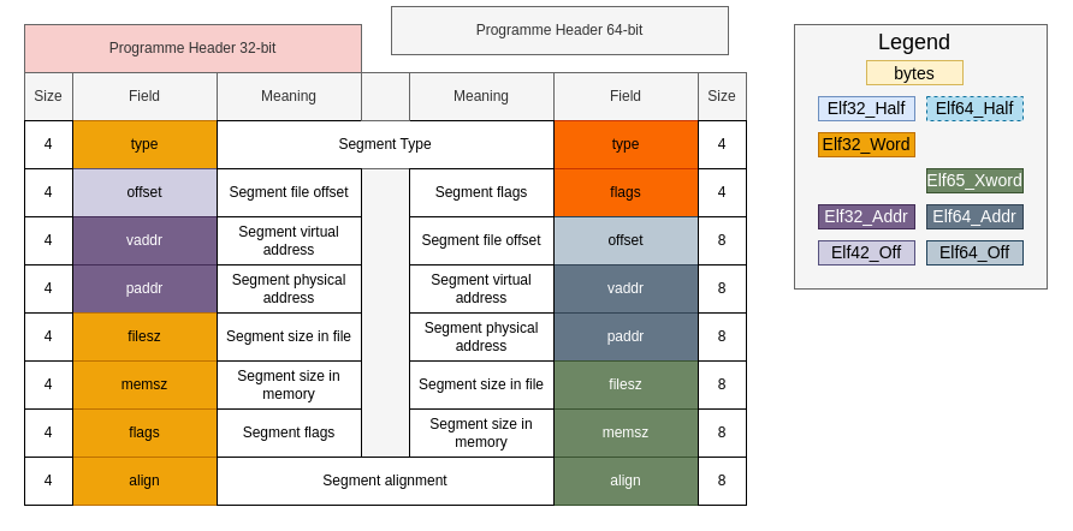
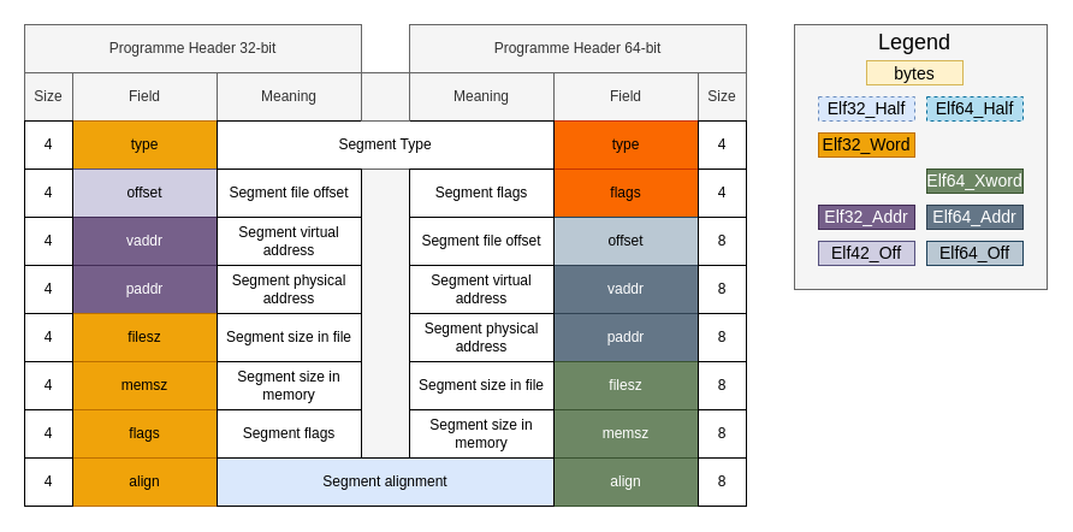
  <mxCell id="0" />
  <mxCell id="1" parent="0" />
- <mxCell id="2" value="Programme Header 32-bit" style="rounded=0;whiteSpace=wrap;html=1;fillColor=#f8cecc;fontColor=#333333;strokeColor=#666666;" vertex="1" parent="1"><mxGeometry x="20" y="20" width="280" height="40" as="geometry" /></mxCell>
- <mxCell id="3" value="Programme Header 64-bit" style="rounded=0;whiteSpace=wrap;html=1;fillColor=#f5f5f5;fontColor=#333333;strokeColor=#666666;" vertex="1" parent="1"><mxGeometry x="325" y="5" width="280" height="40" as="geometry" /></mxCell>
+ <mxCell id="2" value="Programme Header 32-bit" style="rounded=0;whiteSpace=wrap;html=1;fillColor=#f5f5f5;fontColor=#333333;strokeColor=#666666;" vertex="1" parent="1"><mxGeometry x="20" y="20" width="280" height="40" as="geometry" /></mxCell>
+ <mxCell id="3" value="Programme Header 64-bit" style="rounded=0;whiteSpace=wrap;html=1;fillColor=#f5f5f5;fontColor=#333333;strokeColor=#666666;" vertex="1" parent="1"><mxGeometry x="340" y="20" width="280" height="40" as="geometry" /></mxCell>
  <mxCell id="4" value="Size" style="rounded=0;whiteSpace=wrap;html=1;fillColor=#f5f5f5;fontColor=#333333;strokeColor=#666666;" vertex="1" parent="1"><mxGeometry x="20" y="60" width="40" height="40" as="geometry" /></mxCell>
  <mxCell id="5" value="Size" style="rounded=0;whiteSpace=wrap;html=1;fillColor=#f5f5f5;fontColor=#333333;strokeColor=#666666;" vertex="1" parent="1"><mxGeometry x="580" y="60" width="40" height="40" as="geometry" /></mxCell>
  <mxCell id="6" value="Field" style="rounded=0;whiteSpace=wrap;html=1;fillColor=#f5f5f5;fontColor=#333333;strokeColor=#666666;" vertex="1" parent="1"><mxGeometry x="60" y="60" width="120" height="40" as="geometry" /></mxCell>
  <mxCell id="7" value="Field" style="rounded=0;whiteSpace=wrap;html=1;fillColor=#f5f5f5;fontColor=#333333;strokeColor=#666666;" vertex="1" parent="1"><mxGeometry x="460" y="60" width="120" height="40" as="geometry" /></mxCell>
  <mxCell id="8" value="Meaning" style="rounded=0;whiteSpace=wrap;html=1;fillColor=#f5f5f5;fontColor=#333333;strokeColor=#666666;" vertex="1" parent="1"><mxGeometry x="180" y="60" width="120" height="40" as="geometry" /></mxCell>
  <mxCell id="9" value="" style="rounded=0;whiteSpace=wrap;html=1;fillColor=#f5f5f5;fontColor=#333333;strokeColor=#666666;" vertex="1" parent="1"><mxGeometry x="660" y="20" width="210" height="220" as="geometry" /></mxCell>
  <mxCell id="10" value="&lt;font style=&quot;font-size: 18px;&quot;&gt;Legend&lt;/font&gt;" style="text;html=1;strokeColor=none;fillColor=none;align=center;verticalAlign=middle;whiteSpace=wrap;rounded=0;" vertex="1" parent="1"><mxGeometry x="730" y="20" width="60" height="30" as="geometry" /></mxCell>
  <mxCell id="11" value="&lt;font style=&quot;font-size: 14px;&quot;&gt;bytes&lt;/font&gt;" style="rounded=0;whiteSpace=wrap;html=1;fontSize=18;fillColor=#fff2cc;strokeColor=#d6b656;" vertex="1" parent="1"><mxGeometry x="720" y="50" width="80" height="20" as="geometry" /></mxCell>
- <mxCell id="12" value="Elf32_Half" style="rounded=0;whiteSpace=wrap;html=1;fontSize=14;fillColor=#dae8fc;strokeColor=#6c8ebf;" vertex="1" parent="1"><mxGeometry x="680" y="80" width="80" height="20" as="geometry" /></mxCell>
+ <mxCell id="12" value="Elf32_Half" style="rounded=0;whiteSpace=wrap;html=1;fontSize=14;fillColor=#dae8fc;strokeColor=#6c8ebf;dashed=1;" vertex="1" parent="1"><mxGeometry x="680" y="80" width="80" height="20" as="geometry" /></mxCell>
  <mxCell id="13" value="Elf64_Half" style="rounded=0;whiteSpace=wrap;html=1;fontSize=14;fillColor=#b1ddf0;strokeColor=#10739e;dashed=1;" vertex="1" parent="1"><mxGeometry x="770" y="80" width="80" height="20" as="geometry" /></mxCell>
  <mxCell id="14" value="Elf32_Word" style="rounded=0;whiteSpace=wrap;html=1;fontSize=14;fillColor=#f0a30a;strokeColor=#BD7000;fontColor=#000000;" vertex="1" parent="1"><mxGeometry x="680" y="110" width="80" height="20" as="geometry" /></mxCell>
  <mxCell id="15" value="Elf32_Addr" style="rounded=0;whiteSpace=wrap;html=1;fontSize=14;fillColor=#76608a;strokeColor=#432D57;fontColor=#ffffff;" vertex="1" parent="1"><mxGeometry x="680" y="170" width="80" height="20" as="geometry" /></mxCell>
  <mxCell id="16" value="Elf64_Addr" style="rounded=0;whiteSpace=wrap;html=1;fontSize=14;fillColor=#647687;strokeColor=#314354;fontColor=#ffffff;" vertex="1" parent="1"><mxGeometry x="770" y="170" width="80" height="20" as="geometry" /></mxCell>
  <mxCell id="17" value="Elf42_Off" style="rounded=0;whiteSpace=wrap;html=1;fontSize=14;fillColor=#d0cee2;strokeColor=#56517e;" vertex="1" parent="1"><mxGeometry x="680" y="200" width="80" height="20" as="geometry" /></mxCell>
  <mxCell id="18" value="Elf64_Off" style="rounded=0;whiteSpace=wrap;html=1;fontSize=14;fillColor=#bac8d3;strokeColor=#23445d;" vertex="1" parent="1"><mxGeometry x="770" y="200" width="80" height="20" as="geometry" /></mxCell>
  <mxCell id="19" value="type" style="rounded=0;whiteSpace=wrap;html=1;fillColor=#f0a30a;fontColor=#000000;strokeColor=#BD7000;" vertex="1" parent="1"><mxGeometry x="60" y="100" width="120" height="40" as="geometry" /></mxCell>
  <mxCell id="20" value="offset" style="rounded=0;whiteSpace=wrap;html=1;fillColor=#d0cee2;strokeColor=#56517e;" vertex="1" parent="1"><mxGeometry x="60" y="140" width="120" height="40" as="geometry" /></mxCell>
  <mxCell id="21" value="vaddr" style="rounded=0;whiteSpace=wrap;html=1;fillColor=#76608a;fontColor=#ffffff;strokeColor=#432D57;" vertex="1" parent="1"><mxGeometry x="60" y="180" width="120" height="40" as="geometry" /></mxCell>
  <mxCell id="22" value="paddr" style="rounded=0;whiteSpace=wrap;html=1;fillColor=#76608a;fontColor=#ffffff;strokeColor=#432D57;" vertex="1" parent="1"><mxGeometry x="60" y="220" width="120" height="40" as="geometry" /></mxCell>
  <mxCell id="23" value="filesz" style="rounded=0;whiteSpace=wrap;html=1;fillColor=#f0a30a;fontColor=#000000;strokeColor=#BD7000;" vertex="1" parent="1"><mxGeometry x="60" y="260" width="120" height="40" as="geometry" /></mxCell>
  <mxCell id="24" value="memsz" style="rounded=0;whiteSpace=wrap;html=1;fillColor=#f0a30a;fontColor=#000000;strokeColor=#BD7000;" vertex="1" parent="1"><mxGeometry x="60" y="300" width="120" height="40" as="geometry" /></mxCell>
  <mxCell id="25" value="flags" style="rounded=0;whiteSpace=wrap;html=1;fillColor=#f0a30a;fontColor=#000000;strokeColor=#BD7000;" vertex="1" parent="1"><mxGeometry x="60" y="340" width="120" height="40" as="geometry" /></mxCell>
  <mxCell id="26" value="align" style="rounded=0;whiteSpace=wrap;html=1;fillColor=#f0a30a;fontColor=#000000;strokeColor=#BD7000;" vertex="1" parent="1"><mxGeometry x="60" y="380" width="120" height="40" as="geometry" /></mxCell>
  <mxCell id="27" value="type" style="rounded=0;whiteSpace=wrap;html=1;fillColor=#fa6800;fontColor=#000000;strokeColor=#C73500;" vertex="1" parent="1"><mxGeometry x="460" y="100" width="120" height="40" as="geometry" /></mxCell>
  <mxCell id="28" value="flags" style="rounded=0;whiteSpace=wrap;html=1;fillColor=#fa6800;fontColor=#000000;strokeColor=#C73500;" vertex="1" parent="1"><mxGeometry x="460" y="140" width="120" height="40" as="geometry" /></mxCell>
  <mxCell id="29" value="offset" style="rounded=0;whiteSpace=wrap;html=1;fillColor=#bac8d3;strokeColor=#23445d;" vertex="1" parent="1"><mxGeometry x="460" y="180" width="120" height="40" as="geometry" /></mxCell>
  <mxCell id="30" value="vaddr" style="rounded=0;whiteSpace=wrap;html=1;fillColor=#647687;fontColor=#ffffff;strokeColor=#314354;" vertex="1" parent="1"><mxGeometry x="460" y="220" width="120" height="40" as="geometry" /></mxCell>
  <mxCell id="31" value="paddr" style="rounded=0;whiteSpace=wrap;html=1;fillColor=#647687;fontColor=#ffffff;strokeColor=#314354;" vertex="1" parent="1"><mxGeometry x="460" y="260" width="120" height="40" as="geometry" /></mxCell>
  <mxCell id="32" value="filesz" style="rounded=0;whiteSpace=wrap;html=1;fillColor=#6d8764;fontColor=#ffffff;strokeColor=#3A5431;" vertex="1" parent="1"><mxGeometry x="460" y="300" width="120" height="40" as="geometry" /></mxCell>
  <mxCell id="33" value="memsz" style="rounded=0;whiteSpace=wrap;html=1;fillColor=#6d8764;fontColor=#ffffff;strokeColor=#3A5431;" vertex="1" parent="1"><mxGeometry x="460" y="340" width="120" height="40" as="geometry" /></mxCell>
  <mxCell id="34" value="align" style="rounded=0;whiteSpace=wrap;html=1;fillColor=#6d8764;fontColor=#ffffff;strokeColor=#3A5431;" vertex="1" parent="1"><mxGeometry x="460" y="380" width="120" height="40" as="geometry" /></mxCell>
  <mxCell id="35" value="Meaning" style="rounded=0;whiteSpace=wrap;html=1;fillColor=#f5f5f5;fontColor=#333333;strokeColor=#666666;" vertex="1" parent="1"><mxGeometry x="340" y="60" width="120" height="40" as="geometry" /></mxCell>
  <mxCell id="36" value="Segment Type" style="rounded=0;whiteSpace=wrap;html=1;" vertex="1" parent="1"><mxGeometry x="180" y="100" width="280" height="40" as="geometry" /></mxCell>
  <mxCell id="37" value="" style="rounded=0;whiteSpace=wrap;html=1;fillColor=#f5f5f5;fontColor=#333333;strokeColor=#666666;" vertex="1" parent="1"><mxGeometry x="300" y="60" width="40" height="40" as="geometry" /></mxCell>
  <mxCell id="38" value="" style="rounded=0;whiteSpace=wrap;html=1;fillColor=#f5f5f5;fontColor=#333333;strokeColor=#666666;" vertex="1" parent="1"><mxGeometry x="300" y="140" width="40" height="240" as="geometry" /></mxCell>
  <mxCell id="39" value="Segment file offset" style="rounded=0;whiteSpace=wrap;html=1;" vertex="1" parent="1"><mxGeometry x="180" y="140" width="120" height="40" as="geometry" /></mxCell>
  <mxCell id="40" value="Segment flags" style="rounded=0;whiteSpace=wrap;html=1;" vertex="1" parent="1"><mxGeometry x="340" y="140" width="120" height="40" as="geometry" /></mxCell>
- <mxCell id="41" value="Segment alignment" style="rounded=0;whiteSpace=wrap;html=1;" vertex="1" parent="1"><mxGeometry x="180" y="380" width="280" height="40" as="geometry" /></mxCell>
+ <mxCell id="41" value="Segment alignment" style="rounded=0;whiteSpace=wrap;html=1;fillColor=#dae8fc;" vertex="1" parent="1"><mxGeometry x="180" y="380" width="280" height="40" as="geometry" /></mxCell>
  <mxCell id="42" value="Segment virtual address" style="rounded=0;whiteSpace=wrap;html=1;" vertex="1" parent="1"><mxGeometry x="180" y="180" width="120" height="40" as="geometry" /></mxCell>
  <mxCell id="43" value="Segment physical address" style="rounded=0;whiteSpace=wrap;html=1;" vertex="1" parent="1"><mxGeometry x="180" y="220" width="120" height="40" as="geometry" /></mxCell>
  <mxCell id="44" value="Segment size in file" style="rounded=0;whiteSpace=wrap;html=1;" vertex="1" parent="1"><mxGeometry x="180" y="260" width="120" height="40" as="geometry" /></mxCell>
  <mxCell id="45" value="Segment size in memory" style="rounded=0;whiteSpace=wrap;html=1;" vertex="1" parent="1"><mxGeometry x="180" y="300" width="120" height="40" as="geometry" /></mxCell>
  <mxCell id="46" value="Segment flags" style="rounded=0;whiteSpace=wrap;html=1;" vertex="1" parent="1"><mxGeometry x="180" y="340" width="120" height="40" as="geometry" /></mxCell>
  <mxCell id="47" value="Segment file offset" style="rounded=0;whiteSpace=wrap;html=1;" vertex="1" parent="1"><mxGeometry x="340" y="180" width="120" height="40" as="geometry" /></mxCell>
  <mxCell id="48" value="Segment virtual address" style="rounded=0;whiteSpace=wrap;html=1;" vertex="1" parent="1"><mxGeometry x="340" y="220" width="120" height="40" as="geometry" /></mxCell>
  <mxCell id="49" value="Segment physical address" style="rounded=0;whiteSpace=wrap;html=1;" vertex="1" parent="1"><mxGeometry x="340" y="260" width="120" height="40" as="geometry" /></mxCell>
  <mxCell id="50" value="Segment size in file" style="rounded=0;whiteSpace=wrap;html=1;" vertex="1" parent="1"><mxGeometry x="340" y="300" width="120" height="40" as="geometry" /></mxCell>
  <mxCell id="51" value="Segment size in memory" style="rounded=0;whiteSpace=wrap;html=1;" vertex="1" parent="1"><mxGeometry x="340" y="340" width="120" height="40" as="geometry" /></mxCell>
  <mxCell id="52" value="4" style="rounded=0;whiteSpace=wrap;html=1;" vertex="1" parent="1"><mxGeometry x="20" y="100" width="40" height="40" as="geometry" /></mxCell>
  <mxCell id="53" value="4" style="rounded=0;whiteSpace=wrap;html=1;" vertex="1" parent="1"><mxGeometry x="580" y="100" width="40" height="40" as="geometry" /></mxCell>
  <mxCell id="54" value="4" style="rounded=0;whiteSpace=wrap;html=1;" vertex="1" parent="1"><mxGeometry x="20" y="340" width="40" height="40" as="geometry" /></mxCell>
  <mxCell id="55" value="4" style="rounded=0;whiteSpace=wrap;html=1;" vertex="1" parent="1"><mxGeometry x="580" y="140" width="40" height="40" as="geometry" /></mxCell>
  <mxCell id="56" value="4" style="rounded=0;whiteSpace=wrap;html=1;" vertex="1" parent="1"><mxGeometry x="20" y="140" width="40" height="40" as="geometry" /></mxCell>
  <mxCell id="57" value="8" style="rounded=0;whiteSpace=wrap;html=1;" vertex="1" parent="1"><mxGeometry x="580" y="180" width="40" height="40" as="geometry" /></mxCell>
  <mxCell id="58" value="4" style="rounded=0;whiteSpace=wrap;html=1;" vertex="1" parent="1"><mxGeometry x="20" y="180" width="40" height="40" as="geometry" /></mxCell>
  <mxCell id="59" value="4" style="rounded=0;whiteSpace=wrap;html=1;" vertex="1" parent="1"><mxGeometry x="20" y="220" width="40" height="40" as="geometry" /></mxCell>
  <mxCell id="60" value="8" style="rounded=0;whiteSpace=wrap;html=1;" vertex="1" parent="1"><mxGeometry x="580" y="220" width="40" height="40" as="geometry" /></mxCell>
  <mxCell id="61" value="8" style="rounded=0;whiteSpace=wrap;html=1;" vertex="1" parent="1"><mxGeometry x="580" y="260" width="40" height="40" as="geometry" /></mxCell>
  <mxCell id="62" value="4" style="rounded=0;whiteSpace=wrap;html=1;" vertex="1" parent="1"><mxGeometry x="20" y="260" width="40" height="40" as="geometry" /></mxCell>
  <mxCell id="63" value="4" style="rounded=0;whiteSpace=wrap;html=1;" vertex="1" parent="1"><mxGeometry x="20" y="300" width="40" height="40" as="geometry" /></mxCell>
  <mxCell id="64" value="4" style="rounded=0;whiteSpace=wrap;html=1;" vertex="1" parent="1"><mxGeometry x="20" y="380" width="40" height="40" as="geometry" /></mxCell>
  <mxCell id="65" value="8" style="rounded=0;whiteSpace=wrap;html=1;" vertex="1" parent="1"><mxGeometry x="580" y="300" width="40" height="40" as="geometry" /></mxCell>
  <mxCell id="66" value="8" style="rounded=0;whiteSpace=wrap;html=1;" vertex="1" parent="1"><mxGeometry x="580" y="340" width="40" height="40" as="geometry" /></mxCell>
  <mxCell id="67" value="8" style="rounded=0;whiteSpace=wrap;html=1;" vertex="1" parent="1"><mxGeometry x="580" y="380" width="40" height="40" as="geometry" /></mxCell>
- <mxCell id="68" value="Elf65_Xword" style="rounded=0;whiteSpace=wrap;html=1;fontSize=14;fillColor=#6d8764;strokeColor=#3A5431;fontColor=#ffffff;" vertex="1" parent="1"><mxGeometry x="770" y="140" width="80" height="20" as="geometry" /></mxCell>
+ <mxCell id="68" value="Elf64_Xword" style="rounded=0;whiteSpace=wrap;html=1;fontSize=14;fillColor=#6d8764;strokeColor=#3A5431;fontColor=#ffffff;" vertex="1" parent="1"><mxGeometry x="770" y="140" width="80" height="20" as="geometry" /></mxCell>
